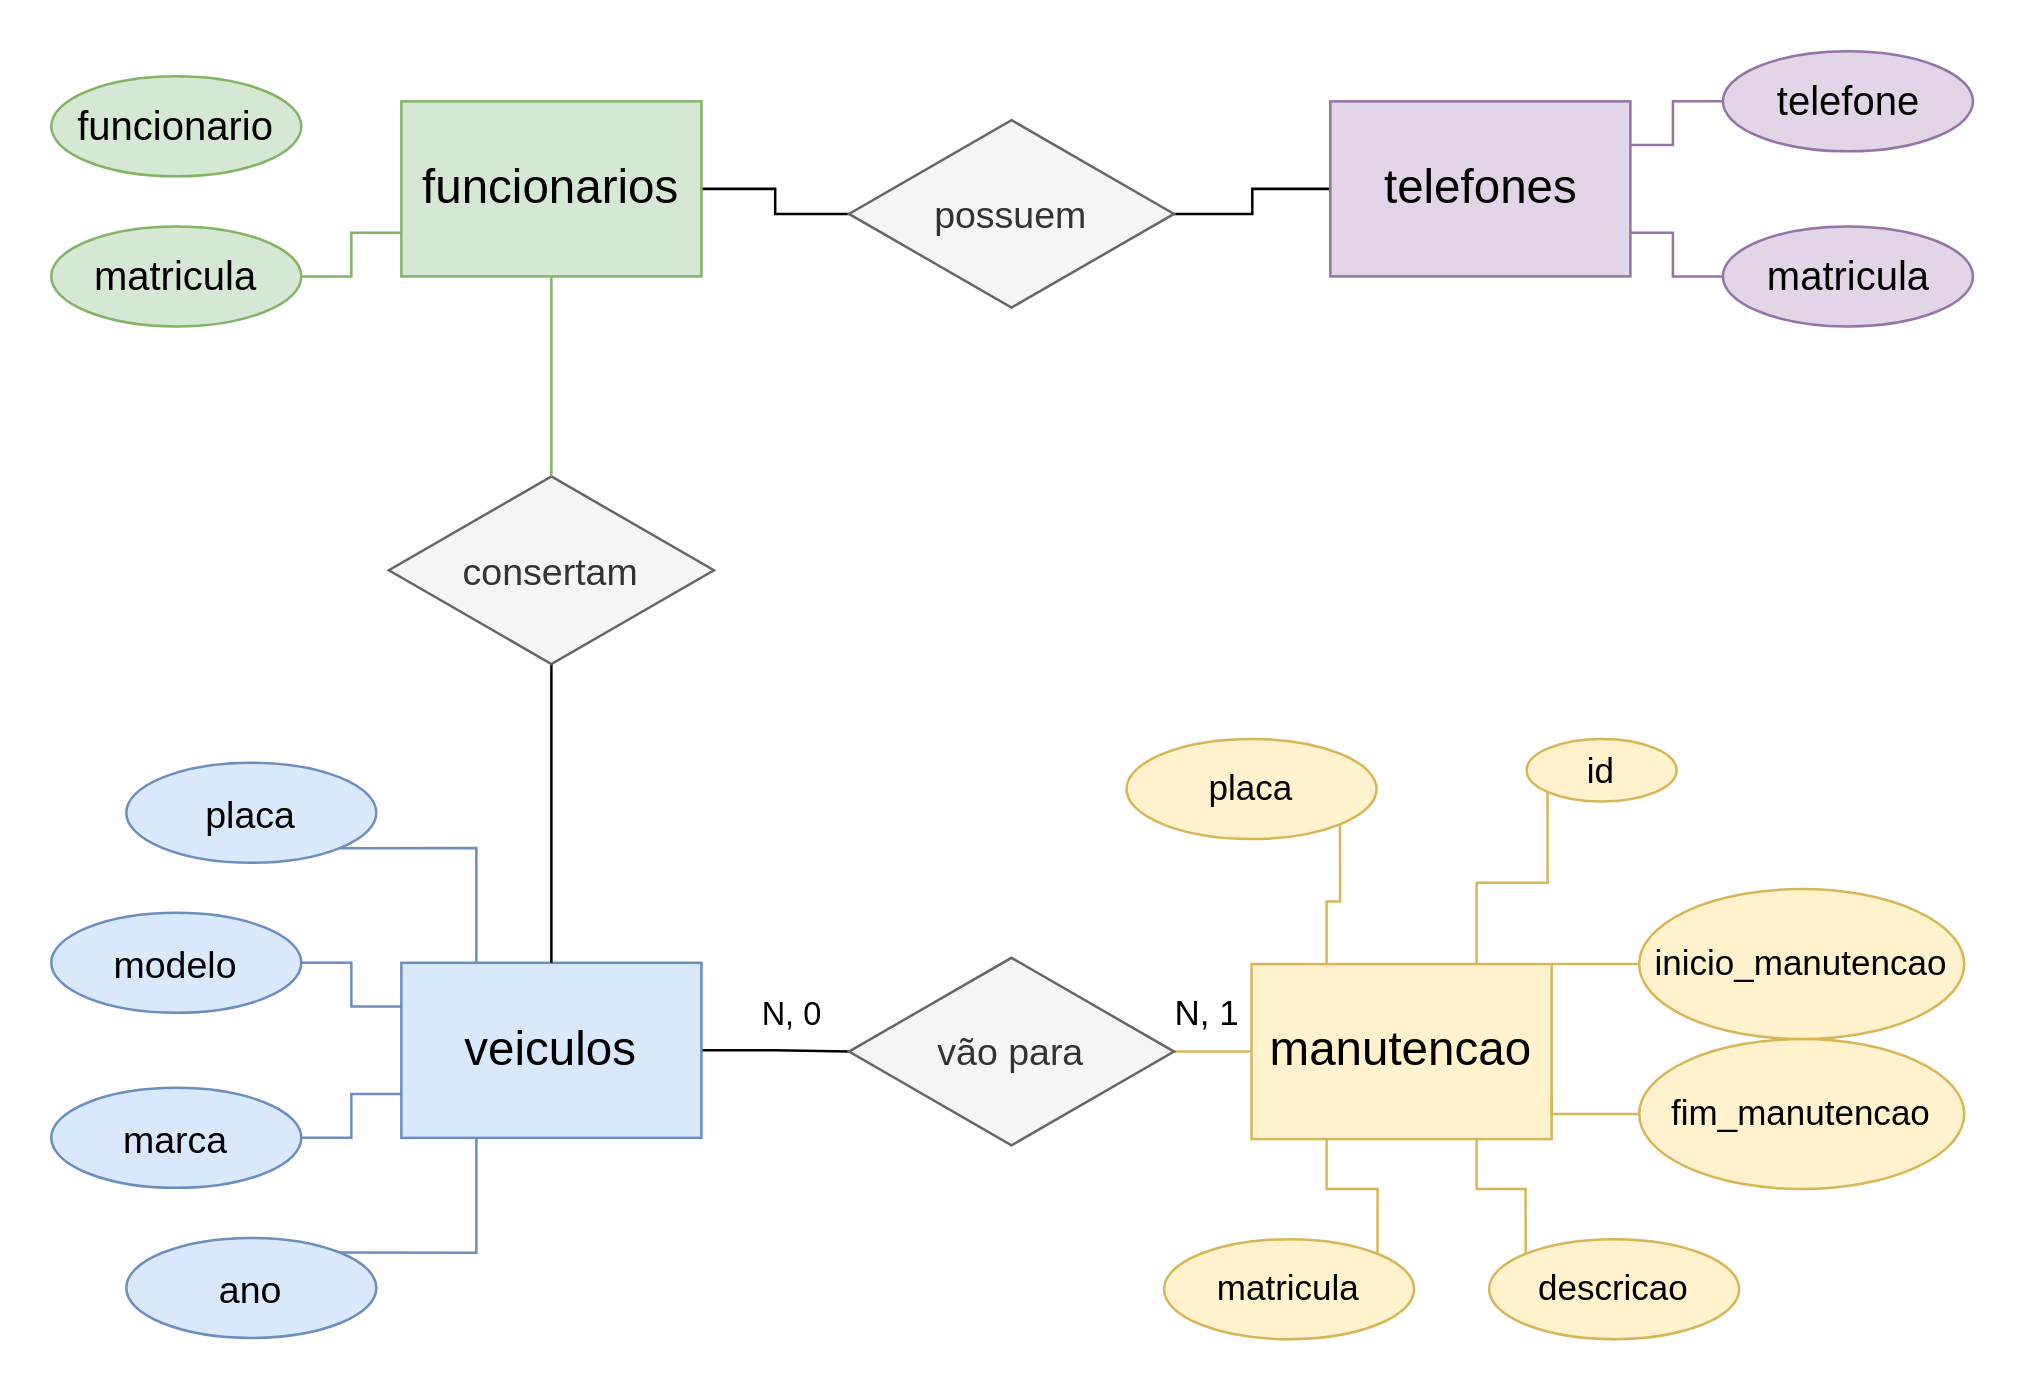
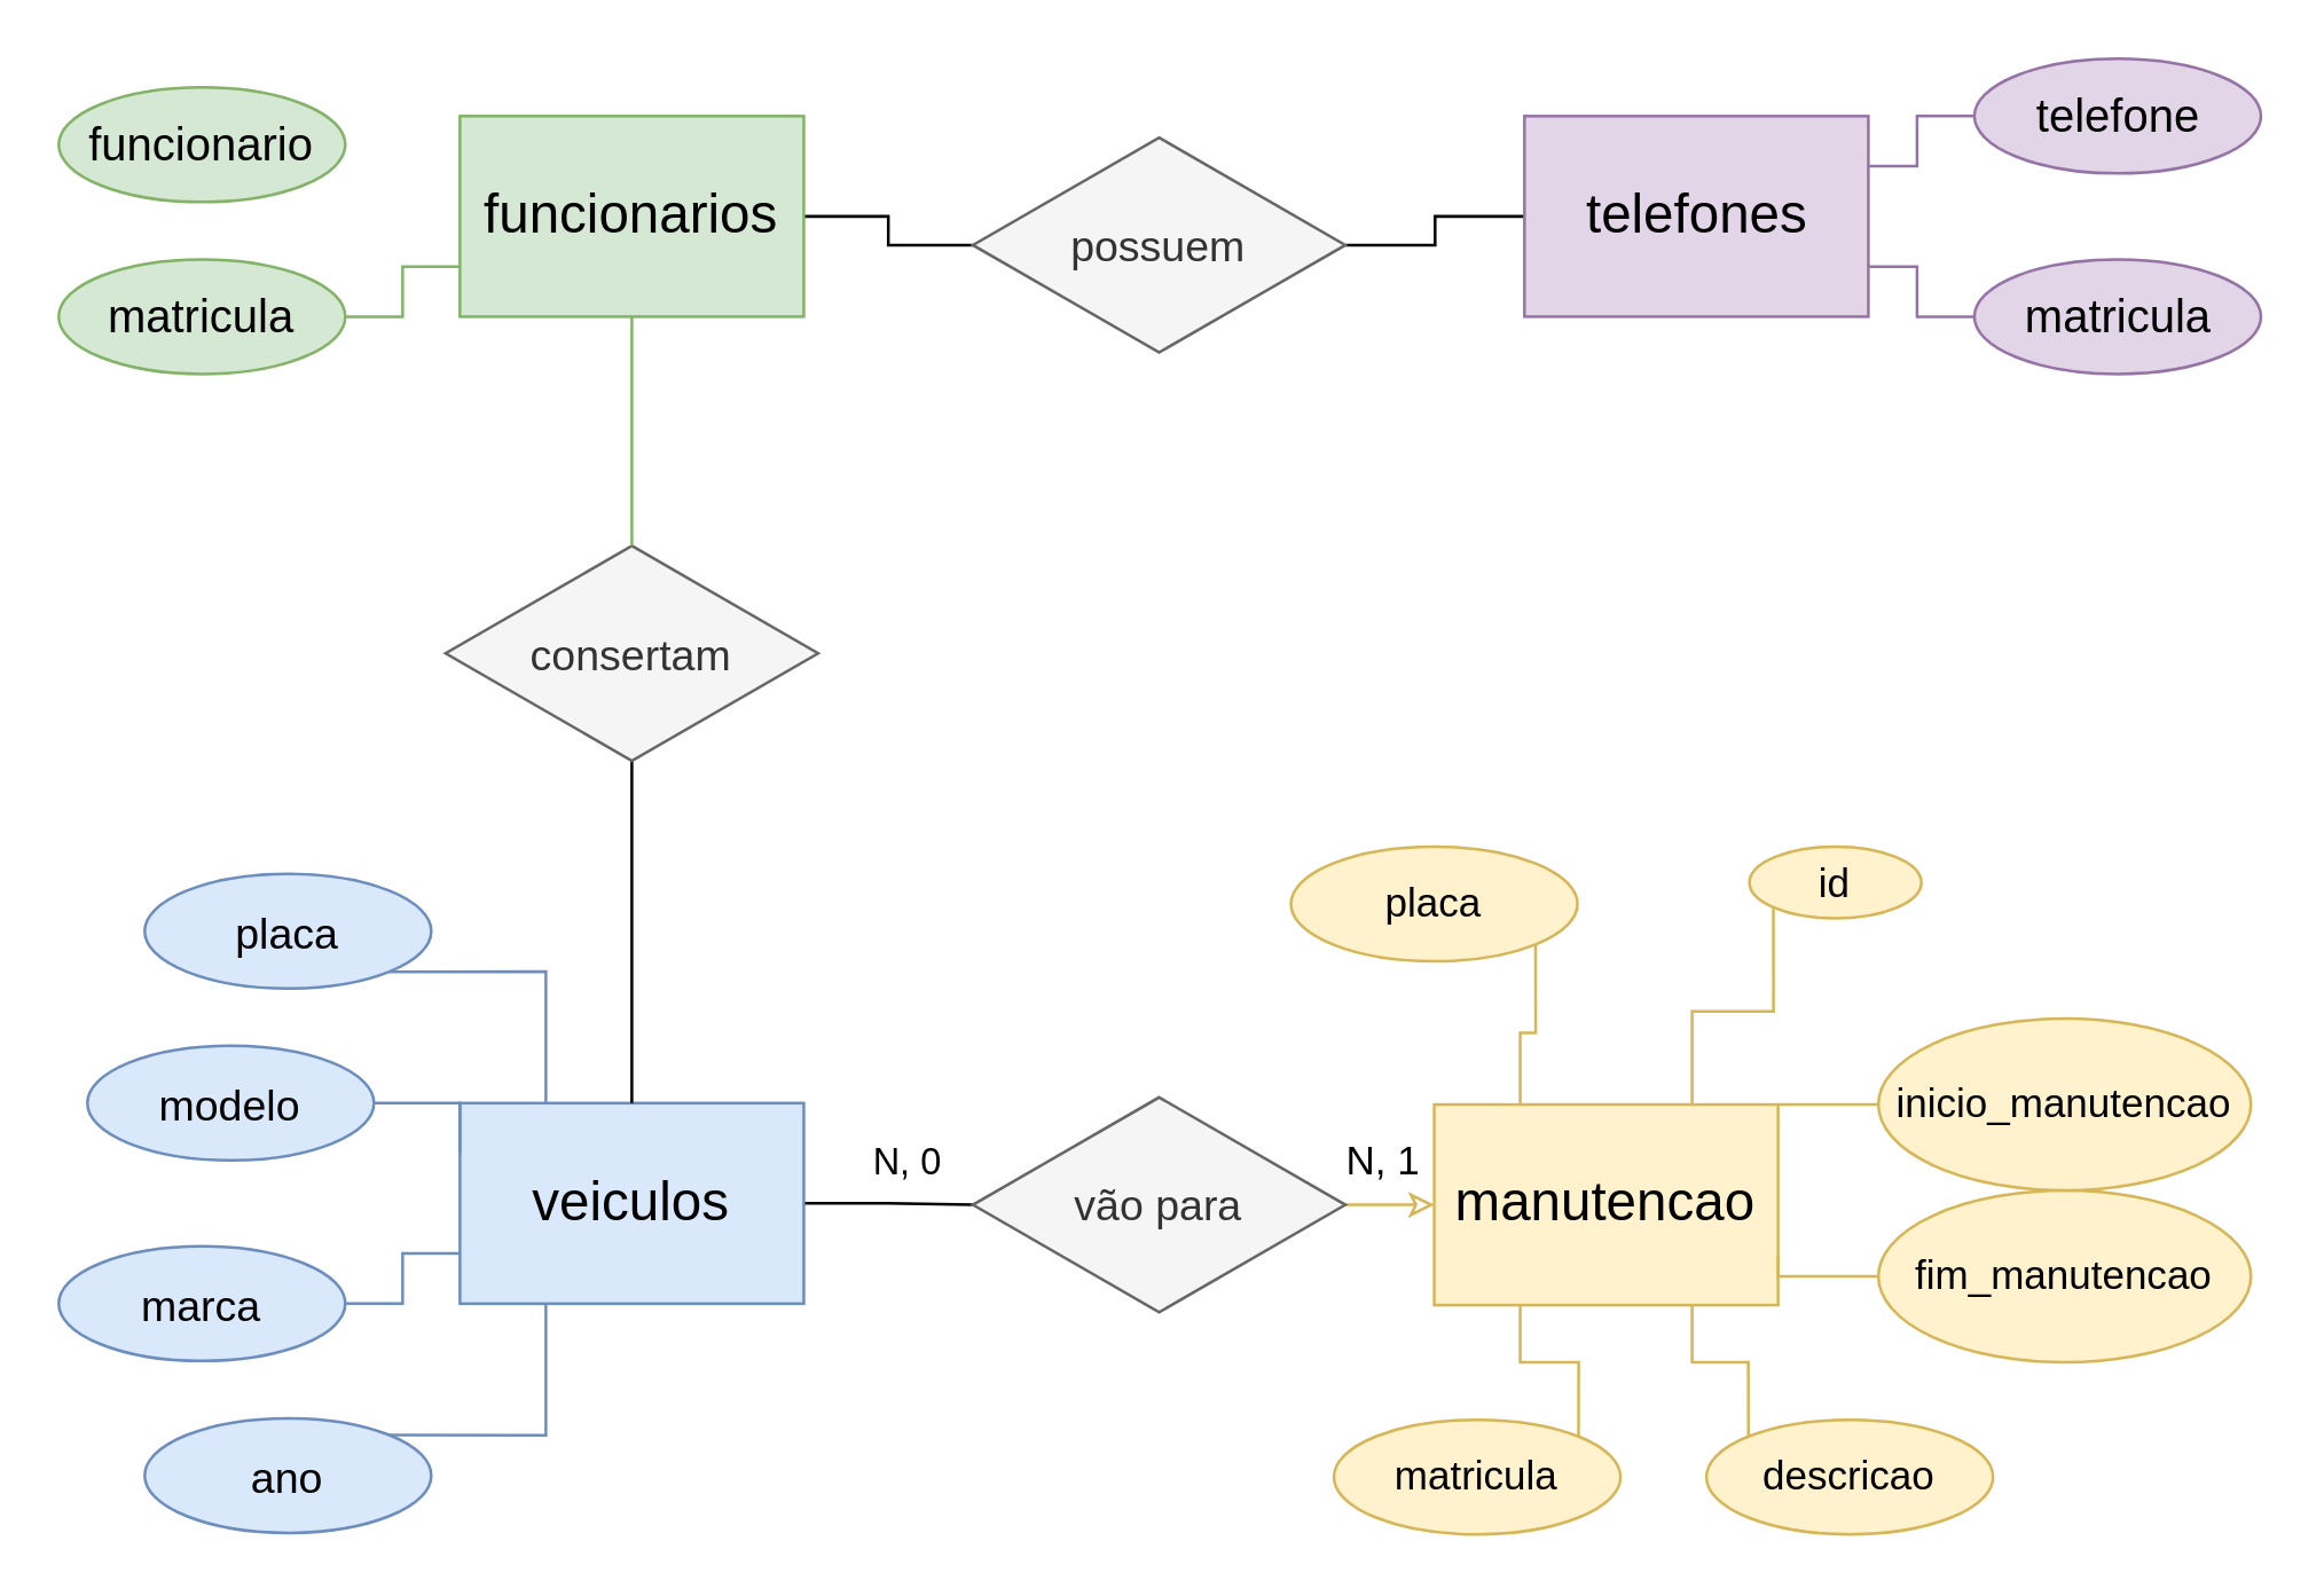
  <mxCell id="0" />
  <mxCell id="1" parent="0" />
  <mxCell id="2" value="N, 0" style="edgeStyle=orthogonalEdgeStyle;rounded=0;orthogonalLoop=1;jettySize=auto;html=1;exitX=1;exitY=0.5;exitDx=0;exitDy=0;entryX=0;entryY=0.5;entryDx=0;entryDy=0;endArrow=none;endFill=0;fontSize=13;" edge="1" parent="1" source="3" target="14"><mxGeometry x="0.225" y="15" relative="1" as="geometry"><mxPoint as="offset" /></mxGeometry></mxCell>
  <mxCell id="3" value="veiculos" style="whiteSpace=wrap;html=1;align=center;fontSize=19;fillColor=#dae8fc;strokeColor=#6c8ebf;" vertex="1" parent="1"><mxGeometry x="160" y="384.5" width="120" height="70" as="geometry" /></mxCell>
  <mxCell id="4" style="edgeStyle=orthogonalEdgeStyle;rounded=0;orthogonalLoop=1;jettySize=auto;html=1;exitX=1;exitY=1;exitDx=0;exitDy=0;entryX=0.25;entryY=0;entryDx=0;entryDy=0;endArrow=none;endFill=0;fillColor=#dae8fc;strokeColor=#6c8ebf;" edge="1" parent="1" source="5" target="3"><mxGeometry relative="1" as="geometry" /></mxCell>
  <mxCell id="5" value="placa" style="ellipse;whiteSpace=wrap;html=1;align=center;fontSize=15;fillColor=#dae8fc;strokeColor=#6c8ebf;" vertex="1" parent="1"><mxGeometry x="50" y="304.5" width="100" height="40" as="geometry" /></mxCell>
  <mxCell id="6" style="edgeStyle=orthogonalEdgeStyle;rounded=0;orthogonalLoop=1;jettySize=auto;html=1;exitX=1;exitY=0.5;exitDx=0;exitDy=0;entryX=0;entryY=0.25;entryDx=0;entryDy=0;endArrow=none;endFill=0;fillColor=#dae8fc;strokeColor=#6c8ebf;" edge="1" parent="1" source="7" target="3"><mxGeometry relative="1" as="geometry" /></mxCell>
- <mxCell id="7" value="modelo" style="ellipse;whiteSpace=wrap;html=1;align=center;fontSize=15;fillColor=#dae8fc;strokeColor=#6c8ebf;" vertex="1" parent="1"><mxGeometry x="20" y="364.5" width="100" height="40" as="geometry" /></mxCell>
+ <mxCell id="7" value="modelo" style="ellipse;whiteSpace=wrap;html=1;align=center;fontSize=15;fillColor=#dae8fc;strokeColor=#6c8ebf;" vertex="1" parent="1"><mxGeometry x="30" y="364.5" width="100" height="40" as="geometry" /></mxCell>
  <mxCell id="8" style="edgeStyle=orthogonalEdgeStyle;rounded=0;orthogonalLoop=1;jettySize=auto;html=1;exitX=1;exitY=0.5;exitDx=0;exitDy=0;entryX=0;entryY=0.75;entryDx=0;entryDy=0;endArrow=none;endFill=0;fillColor=#dae8fc;strokeColor=#6c8ebf;" edge="1" parent="1" source="9" target="3"><mxGeometry relative="1" as="geometry" /></mxCell>
  <mxCell id="9" value="marca" style="ellipse;whiteSpace=wrap;html=1;align=center;fontSize=15;fillColor=#dae8fc;strokeColor=#6c8ebf;" vertex="1" parent="1"><mxGeometry x="20" y="434.5" width="100" height="40" as="geometry" /></mxCell>
  <mxCell id="10" style="edgeStyle=orthogonalEdgeStyle;rounded=0;orthogonalLoop=1;jettySize=auto;html=1;exitX=1;exitY=0;exitDx=0;exitDy=0;entryX=0.25;entryY=1;entryDx=0;entryDy=0;endArrow=none;endFill=0;fillColor=#dae8fc;strokeColor=#6c8ebf;" edge="1" parent="1" source="11" target="3"><mxGeometry relative="1" as="geometry" /></mxCell>
  <mxCell id="11" value="ano" style="ellipse;whiteSpace=wrap;html=1;align=center;fontSize=15;fillColor=#dae8fc;strokeColor=#6c8ebf;" vertex="1" parent="1"><mxGeometry x="50" y="494.5" width="100" height="40" as="geometry" /></mxCell>
  <mxCell id="12" style="edgeStyle=orthogonalEdgeStyle;rounded=0;orthogonalLoop=1;jettySize=auto;html=1;exitX=0.5;exitY=1;exitDx=0;exitDy=0;fillColor=#dae8fc;strokeColor=#6c8ebf;" edge="1" parent="1" source="11" target="11"><mxGeometry relative="1" as="geometry" /></mxCell>
- <mxCell id="13" value="N, 1" style="edgeStyle=orthogonalEdgeStyle;rounded=0;orthogonalLoop=1;jettySize=auto;html=1;exitX=1;exitY=0.5;exitDx=0;exitDy=0;entryX=0;entryY=0.5;entryDx=0;entryDy=0;endArrow=none;endFill=0;fontSize=14;fillColor=#fff2cc;strokeColor=#d6b656;" edge="1" parent="1" source="14" target="15"><mxGeometry x="-0.176" y="15" relative="1" as="geometry"><mxPoint as="offset" /></mxGeometry></mxCell>
+ <mxCell id="13" value="N, 1" style="edgeStyle=orthogonalEdgeStyle;rounded=0;orthogonalLoop=1;jettySize=auto;html=1;exitX=1;exitY=0.5;exitDx=0;exitDy=0;entryX=0;entryY=0.5;entryDx=0;entryDy=0;endArrow=classic;endFill=0;fontSize=14;fillColor=#fff2cc;strokeColor=#d6b656;" edge="1" parent="1" source="14" target="15"><mxGeometry x="-0.176" y="15" relative="1" as="geometry"><mxPoint as="offset" /></mxGeometry></mxCell>
  <mxCell id="14" value="vão para" style="shape=rhombus;perimeter=rhombusPerimeter;whiteSpace=wrap;html=1;align=center;fontSize=15;fillColor=#f5f5f5;fontColor=#333333;strokeColor=#666666;" vertex="1" parent="1"><mxGeometry x="339" y="382.5" width="130" height="75" as="geometry" /></mxCell>
  <mxCell id="15" value="manutencao" style="whiteSpace=wrap;html=1;align=center;fontSize=19;fillColor=#fff2cc;strokeColor=#d6b656;" vertex="1" parent="1"><mxGeometry x="500" y="385" width="120" height="70" as="geometry" /></mxCell>
  <mxCell id="16" style="edgeStyle=orthogonalEdgeStyle;rounded=0;orthogonalLoop=1;jettySize=auto;html=1;exitX=1;exitY=1;exitDx=0;exitDy=0;entryX=0.25;entryY=0;entryDx=0;entryDy=0;endArrow=none;endFill=0;fontSize=14;fillColor=#fff2cc;strokeColor=#d6b656;" edge="1" parent="1" source="17" target="15"><mxGeometry relative="1" as="geometry" /></mxCell>
  <mxCell id="17" value="placa" style="ellipse;whiteSpace=wrap;html=1;align=center;fontSize=14;fillColor=#fff2cc;strokeColor=#d6b656;" vertex="1" parent="1"><mxGeometry x="450" y="295" width="100" height="40" as="geometry" /></mxCell>
  <mxCell id="18" style="edgeStyle=orthogonalEdgeStyle;rounded=0;orthogonalLoop=1;jettySize=auto;html=1;exitX=0;exitY=1;exitDx=0;exitDy=0;entryX=0.75;entryY=0;entryDx=0;entryDy=0;endArrow=none;endFill=0;fontSize=14;fillColor=#fff2cc;strokeColor=#d6b656;" edge="1" parent="1" source="19" target="15"><mxGeometry relative="1" as="geometry" /></mxCell>
  <mxCell id="19" value="id" style="ellipse;whiteSpace=wrap;html=1;align=center;fontSize=14;fillColor=#fff2cc;strokeColor=#d6b656;" vertex="1" parent="1"><mxGeometry x="610" y="295" width="60" height="25" as="geometry" /></mxCell>
  <mxCell id="20" style="edgeStyle=orthogonalEdgeStyle;rounded=0;orthogonalLoop=1;jettySize=auto;html=1;exitX=0;exitY=0.5;exitDx=0;exitDy=0;entryX=1;entryY=0;entryDx=0;entryDy=0;endArrow=none;endFill=0;fontSize=14;fillColor=#fff2cc;strokeColor=#d6b656;" edge="1" parent="1" source="27" target="15"><mxGeometry relative="1" as="geometry"><mxPoint x="670" y="375" as="sourcePoint" /></mxGeometry></mxCell>
  <mxCell id="21" style="edgeStyle=orthogonalEdgeStyle;rounded=0;orthogonalLoop=1;jettySize=auto;html=1;exitX=0;exitY=0.5;exitDx=0;exitDy=0;entryX=1;entryY=0.75;entryDx=0;entryDy=0;endArrow=none;endFill=0;fontSize=14;fillColor=#fff2cc;strokeColor=#d6b656;" edge="1" parent="1" source="22" target="15"><mxGeometry relative="1" as="geometry" /></mxCell>
  <mxCell id="22" value="fim_manutencao" style="ellipse;whiteSpace=wrap;html=1;align=center;fontSize=14;fillColor=#fff2cc;strokeColor=#d6b656;" vertex="1" parent="1"><mxGeometry x="655" y="415" width="130" height="60" as="geometry" /></mxCell>
  <mxCell id="23" style="edgeStyle=orthogonalEdgeStyle;rounded=0;orthogonalLoop=1;jettySize=auto;html=1;exitX=0;exitY=0;exitDx=0;exitDy=0;entryX=0.75;entryY=1;entryDx=0;entryDy=0;endArrow=none;endFill=0;fontSize=14;fillColor=#fff2cc;strokeColor=#d6b656;" edge="1" parent="1" source="24" target="15"><mxGeometry relative="1" as="geometry" /></mxCell>
  <mxCell id="24" value="descricao" style="ellipse;whiteSpace=wrap;html=1;align=center;fontSize=14;fillColor=#fff2cc;strokeColor=#d6b656;" vertex="1" parent="1"><mxGeometry x="595" y="495" width="100" height="40" as="geometry" /></mxCell>
  <mxCell id="25" style="edgeStyle=orthogonalEdgeStyle;rounded=0;orthogonalLoop=1;jettySize=auto;html=1;exitX=1;exitY=0;exitDx=0;exitDy=0;entryX=0.25;entryY=1;entryDx=0;entryDy=0;endArrow=none;endFill=0;fontSize=14;fillColor=#fff2cc;strokeColor=#d6b656;" edge="1" parent="1" source="26" target="15"><mxGeometry relative="1" as="geometry" /></mxCell>
  <mxCell id="26" value="matricula" style="ellipse;whiteSpace=wrap;html=1;align=center;fontSize=14;fillColor=#fff2cc;strokeColor=#d6b656;" vertex="1" parent="1"><mxGeometry x="465" y="495" width="100" height="40" as="geometry" /></mxCell>
  <mxCell id="27" value="inicio_manutencao" style="ellipse;whiteSpace=wrap;html=1;align=center;fontSize=14;fillColor=#fff2cc;strokeColor=#d6b656;" vertex="1" parent="1"><mxGeometry x="655" y="355" width="130" height="60" as="geometry" /></mxCell>
  <mxCell id="28" style="edgeStyle=orthogonalEdgeStyle;rounded=0;orthogonalLoop=1;jettySize=auto;html=1;exitX=0.5;exitY=1;exitDx=0;exitDy=0;entryX=0.5;entryY=0;entryDx=0;entryDy=0;endArrow=none;endFill=0;" edge="1" parent="1" source="29" target="3"><mxGeometry relative="1" as="geometry" /></mxCell>
  <mxCell id="29" value="consertam" style="shape=rhombus;perimeter=rhombusPerimeter;whiteSpace=wrap;html=1;align=center;fontSize=15;fillColor=#f5f5f5;fontColor=#333333;strokeColor=#666666;" vertex="1" parent="1"><mxGeometry x="155" y="190" width="130" height="75" as="geometry" /></mxCell>
  <mxCell id="30" style="edgeStyle=orthogonalEdgeStyle;rounded=0;orthogonalLoop=1;jettySize=auto;html=1;exitX=0.5;exitY=1;exitDx=0;exitDy=0;endArrow=none;endFill=0;entryX=0.5;entryY=0;entryDx=0;entryDy=0;fillColor=#d5e8d4;strokeColor=#82b366;" edge="1" parent="1" source="32" target="29"><mxGeometry relative="1" as="geometry"><mxPoint x="220" y="180" as="targetPoint" /></mxGeometry></mxCell>
  <mxCell id="31" style="edgeStyle=orthogonalEdgeStyle;rounded=0;orthogonalLoop=1;jettySize=auto;html=1;exitX=1;exitY=0.5;exitDx=0;exitDy=0;entryX=0;entryY=0.5;entryDx=0;entryDy=0;endArrow=none;endFill=0;" edge="1" parent="1" source="32" target="37"><mxGeometry relative="1" as="geometry" /></mxCell>
  <mxCell id="32" value="funcionarios" style="whiteSpace=wrap;html=1;align=center;fontSize=19;fillColor=#d5e8d4;strokeColor=#82b366;" vertex="1" parent="1"><mxGeometry x="160" y="40" width="120" height="70" as="geometry" /></mxCell>
  <mxCell id="33" style="edgeStyle=orthogonalEdgeStyle;rounded=0;orthogonalLoop=1;jettySize=auto;html=1;exitX=1;exitY=0.5;exitDx=0;exitDy=0;entryX=0;entryY=0.75;entryDx=0;entryDy=0;endArrow=none;endFill=0;fillColor=#d5e8d4;strokeColor=#82b366;" edge="1" parent="1" source="34" target="32"><mxGeometry relative="1" as="geometry" /></mxCell>
  <mxCell id="34" value="matricula" style="ellipse;whiteSpace=wrap;html=1;align=center;fontSize=16;fillColor=#d5e8d4;strokeColor=#82b366;" vertex="1" parent="1"><mxGeometry x="20" y="90" width="100" height="40" as="geometry" /></mxCell>
  <mxCell id="35" value="funcionario" style="ellipse;whiteSpace=wrap;html=1;align=center;fontSize=16;fillColor=#d5e8d4;strokeColor=#82b366;" vertex="1" parent="1"><mxGeometry x="20" y="30" width="100" height="40" as="geometry" /></mxCell>
  <mxCell id="36" style="edgeStyle=orthogonalEdgeStyle;rounded=0;orthogonalLoop=1;jettySize=auto;html=1;exitX=1;exitY=0.5;exitDx=0;exitDy=0;entryX=0;entryY=0.5;entryDx=0;entryDy=0;endArrow=none;endFill=0;" edge="1" parent="1" source="37" target="38"><mxGeometry relative="1" as="geometry" /></mxCell>
  <mxCell id="37" value="possuem" style="shape=rhombus;perimeter=rhombusPerimeter;whiteSpace=wrap;html=1;align=center;fontSize=15;fillColor=#f5f5f5;fontColor=#333333;strokeColor=#666666;" vertex="1" parent="1"><mxGeometry x="339" y="47.5" width="130" height="75" as="geometry" /></mxCell>
  <mxCell id="38" value="telefones" style="whiteSpace=wrap;html=1;align=center;fontSize=19;fillColor=#e1d5e7;strokeColor=#9673a6;" vertex="1" parent="1"><mxGeometry x="531.5" y="40" width="120" height="70" as="geometry" /></mxCell>
  <mxCell id="39" style="edgeStyle=orthogonalEdgeStyle;rounded=0;orthogonalLoop=1;jettySize=auto;html=1;exitX=0;exitY=0.5;exitDx=0;exitDy=0;entryX=1;entryY=0.75;entryDx=0;entryDy=0;endArrow=none;endFill=0;fillColor=#e1d5e7;strokeColor=#9673a6;" edge="1" parent="1" source="40" target="38"><mxGeometry relative="1" as="geometry" /></mxCell>
  <mxCell id="40" value="matricula" style="ellipse;whiteSpace=wrap;html=1;align=center;fontSize=16;fillColor=#e1d5e7;strokeColor=#9673a6;" vertex="1" parent="1"><mxGeometry x="688.5" y="90" width="100" height="40" as="geometry" /></mxCell>
  <mxCell id="41" style="edgeStyle=orthogonalEdgeStyle;rounded=0;orthogonalLoop=1;jettySize=auto;html=1;exitX=0;exitY=0.5;exitDx=0;exitDy=0;entryX=1;entryY=0.25;entryDx=0;entryDy=0;endArrow=none;endFill=0;fillColor=#e1d5e7;strokeColor=#9673a6;" edge="1" parent="1" source="42" target="38"><mxGeometry relative="1" as="geometry" /></mxCell>
  <mxCell id="42" value="telefone" style="ellipse;whiteSpace=wrap;html=1;align=center;fontSize=16;fillColor=#e1d5e7;strokeColor=#9673a6;" vertex="1" parent="1"><mxGeometry x="688.5" width="100" height="40" as="geometry" y="20" /></mxCell>
